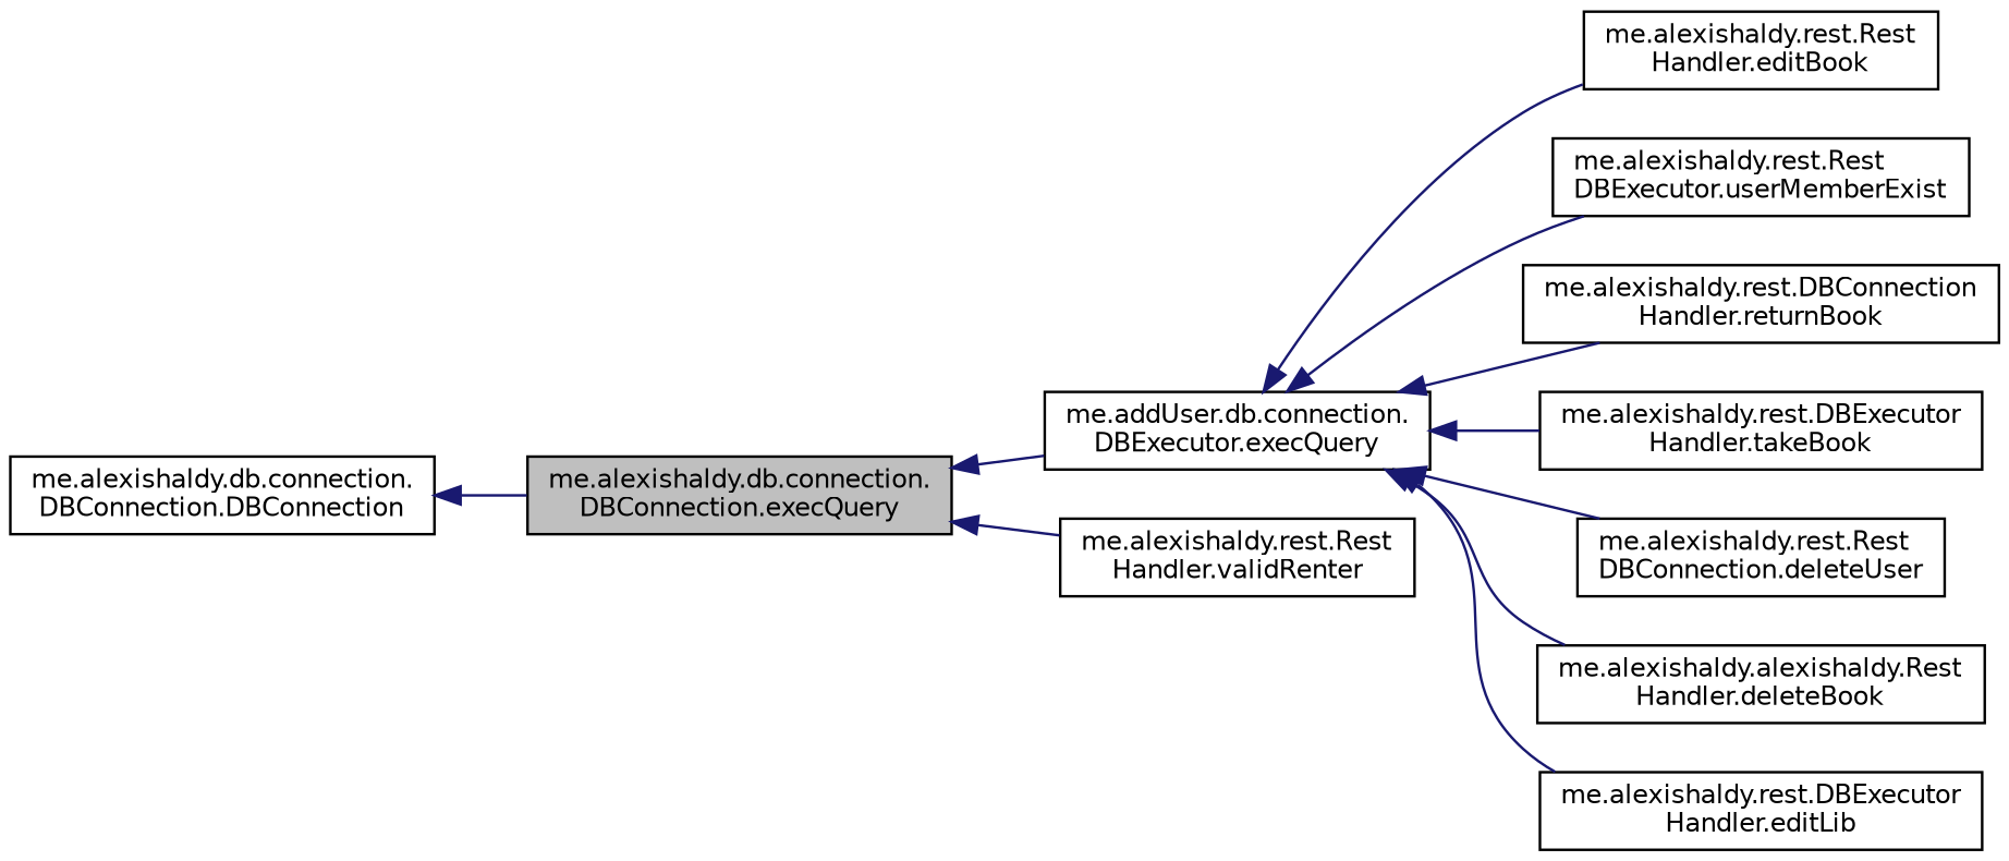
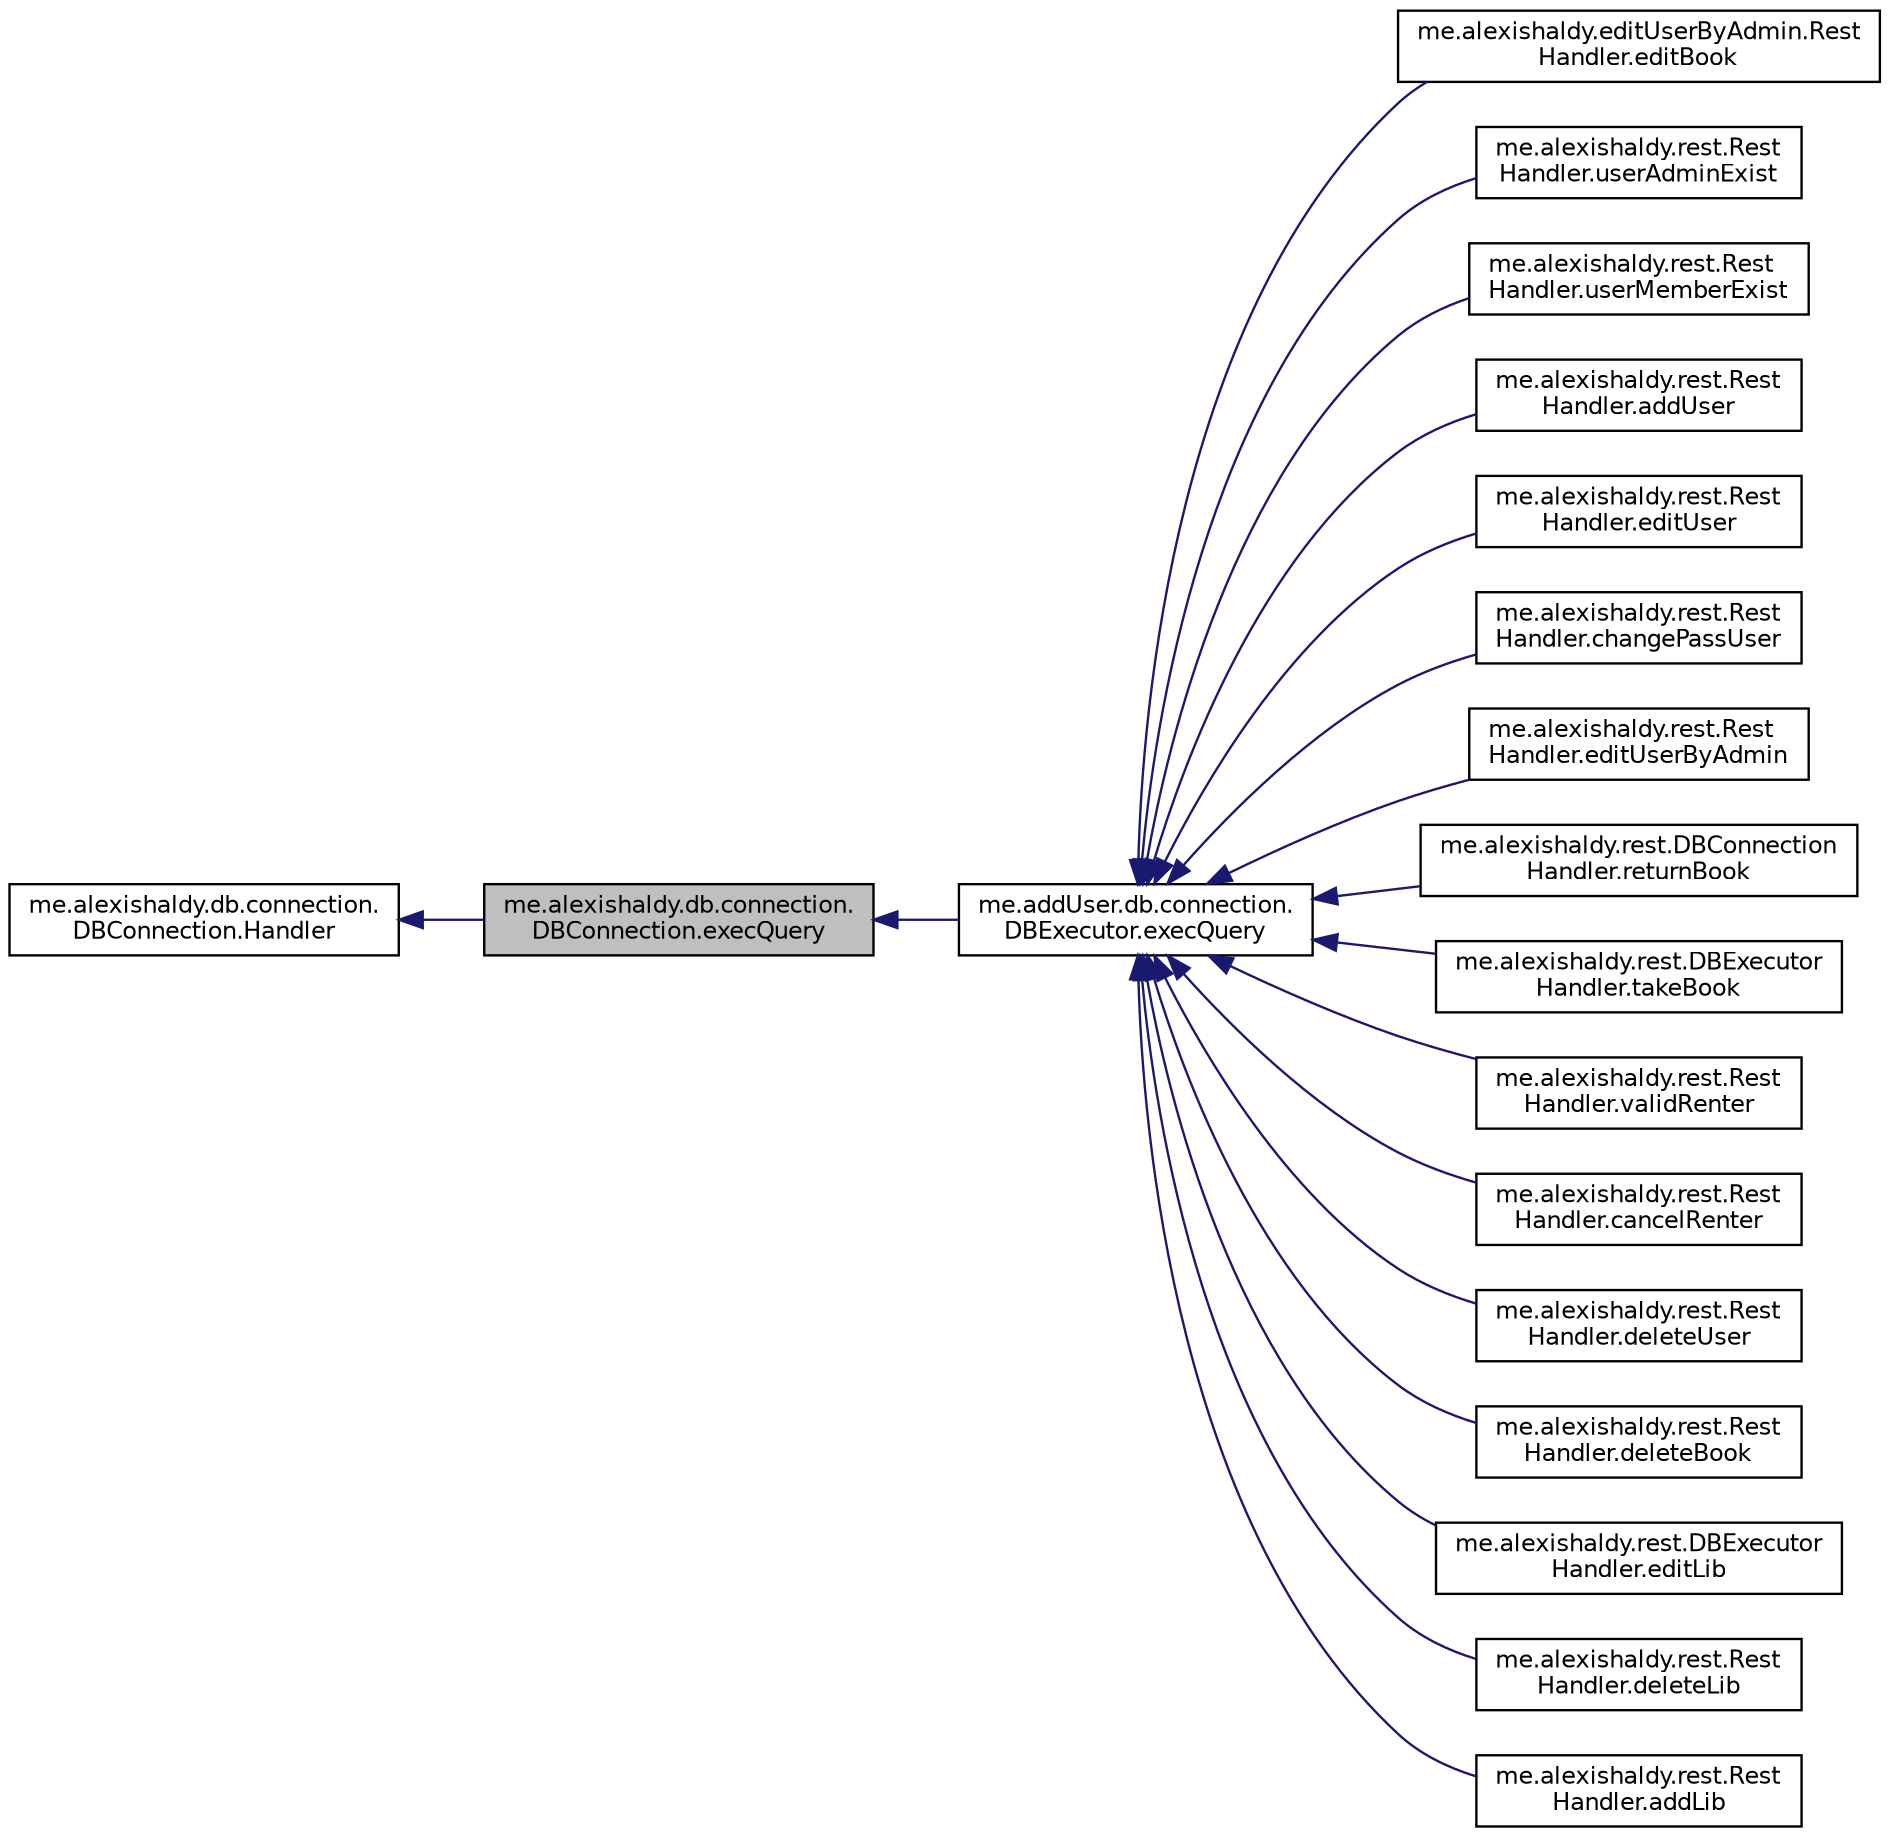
  digraph {
    rankdir=LR
    node [color=black fillcolor=white fontname=Helvetica fontsize=10 shape=record style=filled]
    edge [color=midnightblue dir=back fontname=Helvetica fontsize=10 labelfontname=Helvetica labelfontsize=10 style=solid]
    n1 [fillcolor=grey75 fontcolor=black height=0.2 label="me.alexishaldy.db.connection.\lDBConnection.execQuery" width=0.4]
    n2 [height=0.2 label="me.addUser.db.connection.\lDBExecutor.execQuery" width=0.4]
-   n3 [height=0.2 label="me.alexishaldy.db.connection.\lDBConnection.DBConnection" width=0.4]
-   n4 [height=0.2 label="me.alexishaldy.rest.Rest\lHandler.editBook" width=0.4]
-   n6 [height=0.2 label="me.alexishaldy.rest.Rest\lDBExecutor.userMemberExist" width=0.4]
+   n3 [height=0.2 label="me.alexishaldy.db.connection.\lDBConnection.Handler" width=0.4]
+   n4 [height=0.2 label="me.alexishaldy.editUserByAdmin.Rest\lHandler.editBook" width=0.4]
+   n5 [height=0.2 label="me.alexishaldy.rest.Rest\lHandler.userAdminExist" width=0.4]
+   n6 [height=0.2 label="me.alexishaldy.rest.Rest\lHandler.userMemberExist" width=0.4]
+   n7 [height=0.2 label="me.alexishaldy.rest.Rest\lHandler.addUser" width=0.4]
+   n8 [height=0.2 label="me.alexishaldy.rest.Rest\lHandler.editUser" width=0.4]
+   n9 [height=0.2 label="me.alexishaldy.rest.Rest\lHandler.changePassUser" width=0.4]
+   n10 [height=0.2 label="me.alexishaldy.rest.Rest\lHandler.editUserByAdmin" width=0.4]
    n11 [height=0.2 label="me.alexishaldy.rest.DBConnection\lHandler.returnBook" width=0.4]
    n12 [height=0.2 label="me.alexishaldy.rest.DBExecutor\lHandler.takeBook" width=0.4]
    n13 [height=0.2 label="me.alexishaldy.rest.Rest\lHandler.validRenter" width=0.4]
-   n15 [height=0.2 label="me.alexishaldy.rest.Rest\lDBConnection.deleteUser" width=0.4]
-   n16 [height=0.2 label="me.alexishaldy.alexishaldy.Rest\lHandler.deleteBook" width=0.4]
+   n14 [height=0.2 label="me.alexishaldy.rest.Rest\lHandler.cancelRenter" width=0.4]
+   n15 [height=0.2 label="me.alexishaldy.rest.Rest\lHandler.deleteUser" width=0.4]
+   n16 [height=0.2 label="me.alexishaldy.rest.Rest\lHandler.deleteBook" width=0.4]
    n17 [height=0.2 label="me.alexishaldy.rest.DBExecutor\lHandler.editLib" width=0.4]
+   n18 [height=0.2 label="me.alexishaldy.rest.Rest\lHandler.deleteLib" width=0.4]
+   n19 [height=0.2 label="me.alexishaldy.rest.Rest\lHandler.addLib" width=0.4]
    n1 -> n2
    n2 -> n4
+   n2 -> n5
    n2 -> n6
+   n2 -> n7
+   n2 -> n8
+   n2 -> n9
+   n2 -> n10
    n2 -> n11
    n2 -> n12
-   n1 -> n13
+   n2 -> n13
+   n2 -> n14
    n2 -> n15
    n2 -> n16
    n2 -> n17
+   n2 -> n18
+   n2 -> n19
    n3 -> n1
  }
